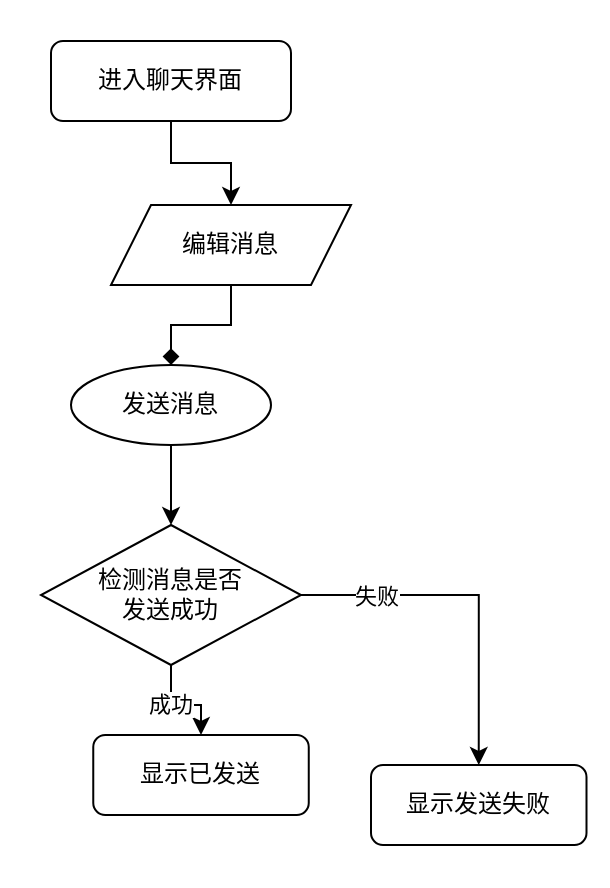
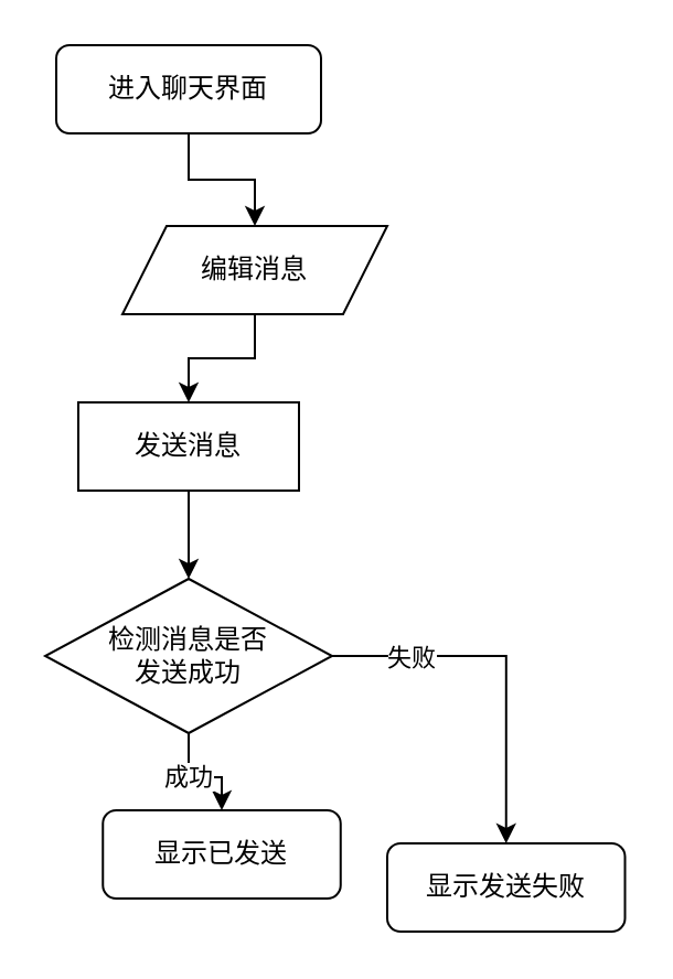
  <mxCell id="0" />
  <mxCell id="1" parent="0" />
  <mxCell id="2" style="edgeStyle=orthogonalEdgeStyle;rounded=0;orthogonalLoop=1;jettySize=auto;html=1;" edge="1" parent="1" source="3" target="6"><mxGeometry relative="1" as="geometry" /></mxCell>
  <mxCell id="3" value="进入聊天界面" style="rounded=1;whiteSpace=wrap;html=1;fontSize=12;glass=0;strokeWidth=1;shadow=0;" parent="1" vertex="1"><mxGeometry x="25" y="20" width="120" height="40" as="geometry" /></mxCell>
  <mxCell id="4" value="显示已发送" style="rounded=1;whiteSpace=wrap;html=1;" parent="1" vertex="1"><mxGeometry x="46.13" y="367" width="107.75" height="40" as="geometry" /></mxCell>
- <mxCell id="5" style="edgeStyle=orthogonalEdgeStyle;rounded=0;orthogonalLoop=1;jettySize=auto;html=1;entryX=0.5;entryY=0;entryDx=0;entryDy=0;endArrow=diamond;" edge="1" parent="1" source="6" target="8"><mxGeometry relative="1" as="geometry" /></mxCell>
+ <mxCell id="5" style="edgeStyle=orthogonalEdgeStyle;rounded=0;orthogonalLoop=1;jettySize=auto;html=1;entryX=0.5;entryY=0;entryDx=0;entryDy=0;" edge="1" parent="1" source="6" target="8"><mxGeometry relative="1" as="geometry" /></mxCell>
  <mxCell id="6" value="编辑消息" style="shape=parallelogram;perimeter=parallelogramPerimeter;whiteSpace=wrap;html=1;fixedSize=1;" vertex="1" parent="1"><mxGeometry x="55" y="102" width="120" height="40" as="geometry" /></mxCell>
  <mxCell id="7" style="edgeStyle=orthogonalEdgeStyle;rounded=0;orthogonalLoop=1;jettySize=auto;html=1;entryX=0.5;entryY=0;entryDx=0;entryDy=0;" edge="1" parent="1" source="8" target="12"><mxGeometry relative="1" as="geometry" /></mxCell>
- <mxCell id="8" value="发送消息" style="ellipse;whiteSpace=wrap;html=1;" vertex="1" parent="1"><mxGeometry x="35" y="182" width="100" height="40" as="geometry" /></mxCell>
+ <mxCell id="8" value="发送消息" style="rounded=0;whiteSpace=wrap;html=1;" vertex="1" parent="1"><mxGeometry x="35" y="182" width="100" height="40" as="geometry" /></mxCell>
  <mxCell id="9" value="成功" style="edgeStyle=orthogonalEdgeStyle;rounded=0;orthogonalLoop=1;jettySize=auto;html=1;entryX=0.5;entryY=0;entryDx=0;entryDy=0;" edge="1" parent="1" source="12" target="4"><mxGeometry x="-0.2" relative="1" as="geometry"><mxPoint as="offset" /></mxGeometry></mxCell>
  <mxCell id="10" style="edgeStyle=orthogonalEdgeStyle;rounded=0;orthogonalLoop=1;jettySize=auto;html=1;entryX=0.5;entryY=0;entryDx=0;entryDy=0;" edge="1" parent="1" source="12" target="13"><mxGeometry relative="1" as="geometry" /></mxCell>
  <mxCell id="11" value="失败" style="edgeLabel;html=1;align=center;verticalAlign=middle;resizable=0;points=[];" vertex="1" connectable="0" parent="10"><mxGeometry x="-0.632" y="1" relative="1" as="geometry"><mxPoint x="5" y="1" as="offset" /></mxGeometry></mxCell>
  <mxCell id="12" value="检测消息是否&lt;br&gt;发送成功" style="rhombus;whiteSpace=wrap;html=1;" vertex="1" parent="1"><mxGeometry x="20" y="262" width="130" height="70" as="geometry" /></mxCell>
- <mxCell id="13" value="显示发送失败" style="rounded=1;whiteSpace=wrap;html=1;" vertex="1" parent="1"><mxGeometry x="185" y="382" width="107.75" height="40" as="geometry" /></mxCell>
+ <mxCell id="13" value="显示发送失败" style="rounded=1;whiteSpace=wrap;html=1;" vertex="1" parent="1"><mxGeometry x="175" y="382" width="107.75" height="40" as="geometry" /></mxCell>
